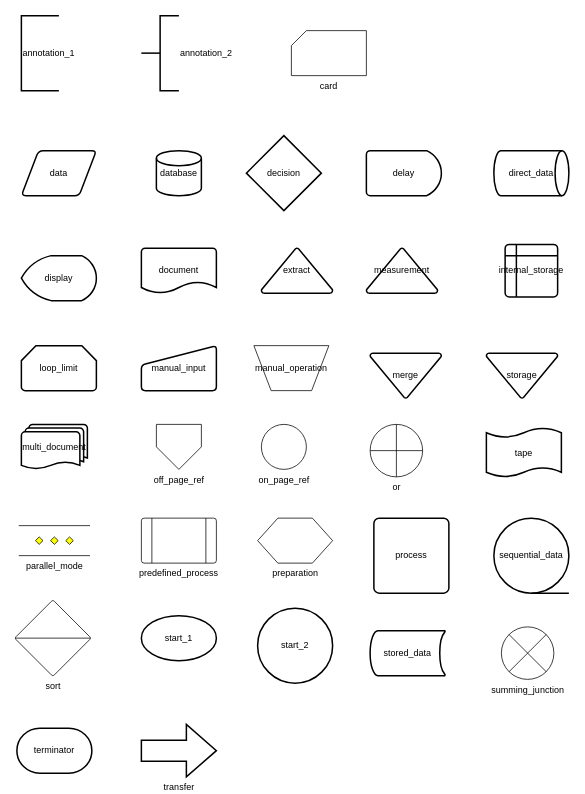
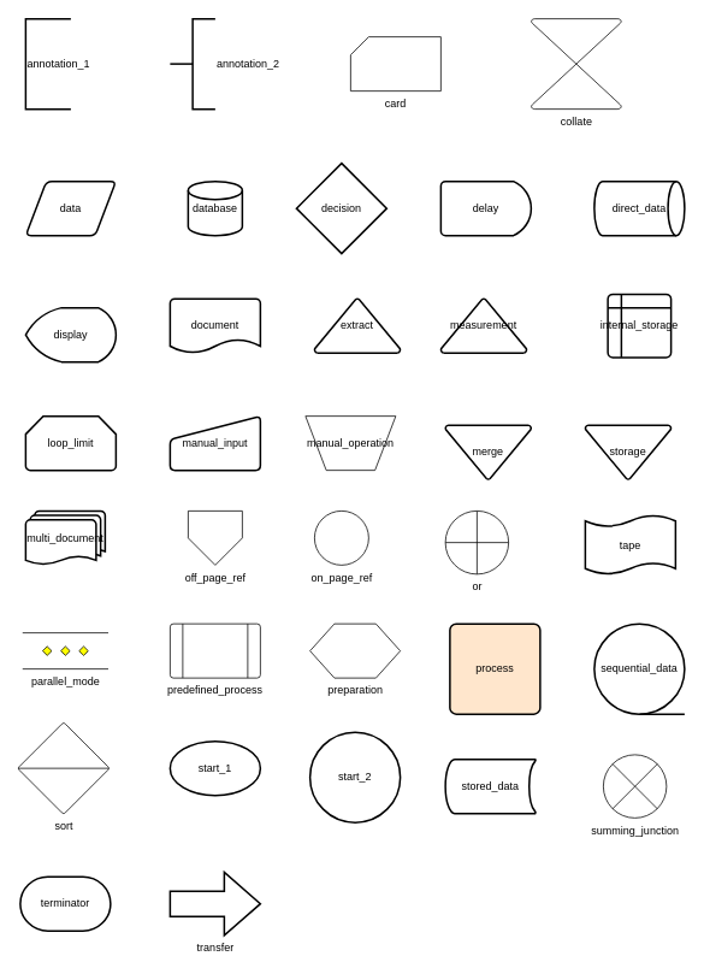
  <mxCell id="0" />
  <mxCell id="1" parent="0" />
  <mxCell id="2" value="annotation_1" style="strokeWidth=2;html=1;shape=mxgraph.flowchart.annotation_1;align=left;pointerEvents=1;" vertex="1" parent="1"><mxGeometry x="28" y="20" width="50" height="100" as="geometry" /></mxCell>
  <mxCell id="3" value="annotation_2" style="strokeWidth=2;html=1;shape=mxgraph.flowchart.annotation_2;align=left;labelPosition=right;pointerEvents=1;" vertex="1" parent="1"><mxGeometry x="188" y="20" width="50" height="100" as="geometry" /></mxCell>
  <mxCell id="4" value="card" style="verticalLabelPosition=bottom;verticalAlign=top;html=1;shape=card;whiteSpace=wrap;size=20;arcSize=12;" vertex="1" parent="1"><mxGeometry x="388" y="40" width="100" height="60" as="geometry" /></mxCell>
+ <mxCell id="5" value="collate" style="verticalLabelPosition=bottom;verticalAlign=top;html=1;shape=mxgraph.flowchart.collate;" vertex="1" parent="1"><mxGeometry x="588" y="20" width="100" height="100" as="geometry" /></mxCell>
  <mxCell id="6" value="data" style="shape=parallelogram;html=1;strokeWidth=2;perimeter=parallelogramPerimeter;whiteSpace=wrap;rounded=1;arcSize=12;size=0.23;" vertex="1" parent="1"><mxGeometry x="28" y="200" width="100" height="60" as="geometry" /></mxCell>
  <mxCell id="7" value="database" style="strokeWidth=2;html=1;shape=mxgraph.flowchart.database;whiteSpace=wrap;" vertex="1" parent="1"><mxGeometry x="208" y="200" width="60" height="60" as="geometry" /></mxCell>
  <mxCell id="8" value="decision" style="strokeWidth=2;html=1;shape=mxgraph.flowchart.decision;whiteSpace=wrap;" vertex="1" parent="1"><mxGeometry x="328" y="180" width="100" height="100" as="geometry" /></mxCell>
  <mxCell id="9" value="delay" style="strokeWidth=2;html=1;shape=mxgraph.flowchart.delay;whiteSpace=wrap;" vertex="1" parent="1"><mxGeometry x="488" y="200" width="100" height="60" as="geometry" /></mxCell>
  <mxCell id="10" value="direct_data" style="strokeWidth=2;html=1;shape=mxgraph.flowchart.direct_data;whiteSpace=wrap;" vertex="1" parent="1"><mxGeometry x="658" y="200" width="100" height="60" as="geometry" /></mxCell>
  <mxCell id="11" value="display" style="strokeWidth=2;html=1;shape=mxgraph.flowchart.display;whiteSpace=wrap;" vertex="1" parent="1"><mxGeometry x="28" y="340" width="100" height="60" as="geometry" /></mxCell>
  <mxCell id="12" value="document" style="strokeWidth=2;html=1;shape=mxgraph.flowchart.document2;whiteSpace=wrap;size=0.25;" vertex="1" parent="1"><mxGeometry x="188" y="330" width="100" height="60" as="geometry" /></mxCell>
  <mxCell id="13" value="extract" style="strokeWidth=2;html=1;shape=mxgraph.flowchart.extract_or_measurement;whiteSpace=wrap;" vertex="1" parent="1"><mxGeometry x="348" y="330" width="95" height="60" as="geometry" /></mxCell>
  <mxCell id="14" value="measurement" style="strokeWidth=2;html=1;shape=mxgraph.flowchart.extract_or_measurement;whiteSpace=wrap;" vertex="1" parent="1"><mxGeometry x="488" y="330" width="95" height="60" as="geometry" /></mxCell>
  <mxCell id="15" value="internal_storage" style="shape=internalStorage;whiteSpace=wrap;html=1;dx=15;dy=15;rounded=1;arcSize=8;strokeWidth=2;" vertex="1" parent="1"><mxGeometry x="673" y="325" width="70" height="70" as="geometry" /></mxCell>
  <mxCell id="16" value="loop_limit" style="strokeWidth=2;html=1;shape=mxgraph.flowchart.loop_limit;whiteSpace=wrap;" vertex="1" parent="1"><mxGeometry x="28" y="460" width="100" height="60" as="geometry" /></mxCell>
  <mxCell id="17" value="manual_input" style="html=1;strokeWidth=2;shape=manualInput;whiteSpace=wrap;rounded=1;size=26;arcSize=11;" vertex="1" parent="1"><mxGeometry x="188" y="460" width="100" height="60" as="geometry" /></mxCell>
  <mxCell id="18" value="manual_operation" style="verticalLabelPosition=middle;verticalAlign=middle;html=1;shape=trapezoid;perimeter=trapezoidPerimeter;whiteSpace=wrap;size=0.23;arcSize=10;flipV=1;labelPosition=center;align=center;" vertex="1" parent="1"><mxGeometry x="338" y="460" width="100" height="60" as="geometry" /></mxCell>
  <mxCell id="19" value="merge" style="strokeWidth=2;html=1;shape=mxgraph.flowchart.merge_or_storage;whiteSpace=wrap;" vertex="1" parent="1"><mxGeometry x="493" y="470" width="95" height="60" as="geometry" /></mxCell>
  <mxCell id="20" value="storage" style="strokeWidth=2;html=1;shape=mxgraph.flowchart.merge_or_storage;whiteSpace=wrap;" vertex="1" parent="1"><mxGeometry x="648" y="470" width="95" height="60" as="geometry" /></mxCell>
  <mxCell id="21" value="multi_document" style="strokeWidth=2;html=1;shape=mxgraph.flowchart.multi-document;whiteSpace=wrap;" vertex="1" parent="1"><mxGeometry x="28" y="565" width="88" height="60" as="geometry" /></mxCell>
  <mxCell id="22" value="off_page_ref" style="verticalLabelPosition=bottom;verticalAlign=top;html=1;shape=offPageConnector;rounded=0;size=0.5;" vertex="1" parent="1"><mxGeometry x="208" y="565" width="60" height="60" as="geometry" /></mxCell>
  <mxCell id="23" value="on_page_ref" style="verticalLabelPosition=bottom;verticalAlign=top;html=1;shape=mxgraph.flowchart.on-page_reference;" vertex="1" parent="1"><mxGeometry x="348" y="565" width="60" height="60" as="geometry" /></mxCell>
  <mxCell id="24" value="or" style="verticalLabelPosition=bottom;verticalAlign=top;html=1;shape=mxgraph.flowchart.summing_function;" vertex="1" parent="1"><mxGeometry x="493" y="565" width="70" height="70" as="geometry" /></mxCell>
  <mxCell id="25" value="tape" style="shape=tape;whiteSpace=wrap;html=1;strokeWidth=2;size=0.19" vertex="1" parent="1"><mxGeometry x="648" y="570" width="100" height="65" as="geometry" /></mxCell>
  <mxCell id="26" value="parallel_mode" style="verticalLabelPosition=bottom;verticalAlign=top;html=1;shape=mxgraph.flowchart.parallel_mode;pointerEvents=1" vertex="1" parent="1"><mxGeometry x="24.5" y="700" width="95" height="40" as="geometry" /></mxCell>
  <mxCell id="27" value="predefined_process" style="verticalLabelPosition=bottom;verticalAlign=top;html=1;shape=process;whiteSpace=wrap;rounded=1;size=0.14;arcSize=6;" vertex="1" parent="1"><mxGeometry x="188" y="690" width="100" height="60" as="geometry" /></mxCell>
  <mxCell id="28" value="preparation" style="verticalLabelPosition=bottom;verticalAlign=top;html=1;shape=hexagon;perimeter=hexagonPerimeter2;arcSize=6;size=0.27;" vertex="1" parent="1"><mxGeometry x="343" y="690" width="100" height="60" as="geometry" /></mxCell>
- <mxCell id="29" value="process" style="rounded=1;whiteSpace=wrap;html=1;absoluteArcSize=1;arcSize=14;strokeWidth=2;" vertex="1" parent="1"><mxGeometry x="498" y="690" width="100" height="100" as="geometry" /></mxCell>
+ <mxCell id="29" value="process" style="rounded=1;whiteSpace=wrap;html=1;absoluteArcSize=1;arcSize=14;strokeWidth=2;fillColor=#ffe6cc;" vertex="1" parent="1"><mxGeometry x="498" y="690" width="100" height="100" as="geometry" /></mxCell>
  <mxCell id="30" value="sequential_data" style="strokeWidth=2;html=1;shape=mxgraph.flowchart.sequential_data;whiteSpace=wrap;" vertex="1" parent="1"><mxGeometry x="658" y="690" width="100" height="100" as="geometry" /></mxCell>
  <mxCell id="31" value="sort" style="verticalLabelPosition=bottom;verticalAlign=top;html=1;shape=mxgraph.flowchart.sort;" vertex="1" parent="1"><mxGeometry x="20" y="800" width="100" height="100" as="geometry" /></mxCell>
  <mxCell id="32" value="start_1" style="strokeWidth=2;html=1;shape=mxgraph.flowchart.start_1;whiteSpace=wrap;" vertex="1" parent="1"><mxGeometry x="188" y="820" width="100" height="60" as="geometry" /></mxCell>
  <mxCell id="33" value="start_2" style="strokeWidth=2;html=1;shape=mxgraph.flowchart.start_2;whiteSpace=wrap;" vertex="1" parent="1"><mxGeometry x="343" y="810" width="100" height="100" as="geometry" /></mxCell>
  <mxCell id="34" value="stored_data" style="strokeWidth=2;html=1;shape=mxgraph.flowchart.stored_data;whiteSpace=wrap;" vertex="1" parent="1"><mxGeometry x="493" y="840" width="100" height="60" as="geometry" /></mxCell>
  <mxCell id="35" value="summing_junction" style="verticalLabelPosition=bottom;verticalAlign=top;html=1;shape=mxgraph.flowchart.or;" vertex="1" parent="1"><mxGeometry x="668" y="835" width="70" height="70" as="geometry" /></mxCell>
  <mxCell id="36" value="terminator" style="strokeWidth=2;html=1;shape=mxgraph.flowchart.terminator;whiteSpace=wrap;" vertex="1" parent="1"><mxGeometry x="22" y="970" width="100" height="60" as="geometry" /></mxCell>
  <mxCell id="37" value="transfer" style="verticalLabelPosition=bottom;verticalAlign=top;html=1;strokeWidth=2;shape=mxgraph.arrows2.arrow;dy=0.6;dx=40;notch=0;" vertex="1" parent="1"><mxGeometry x="188" y="965" width="100" height="70" as="geometry" /></mxCell>
